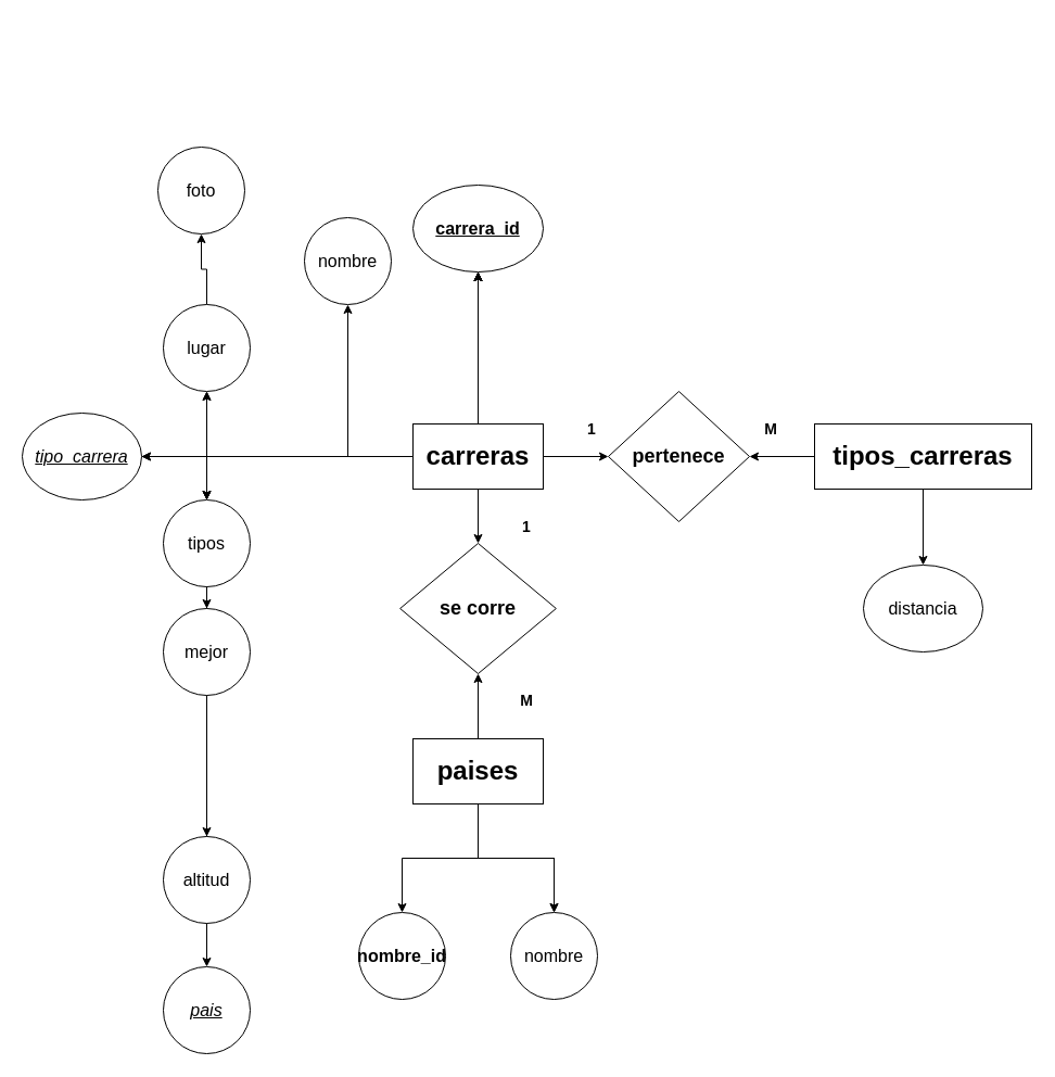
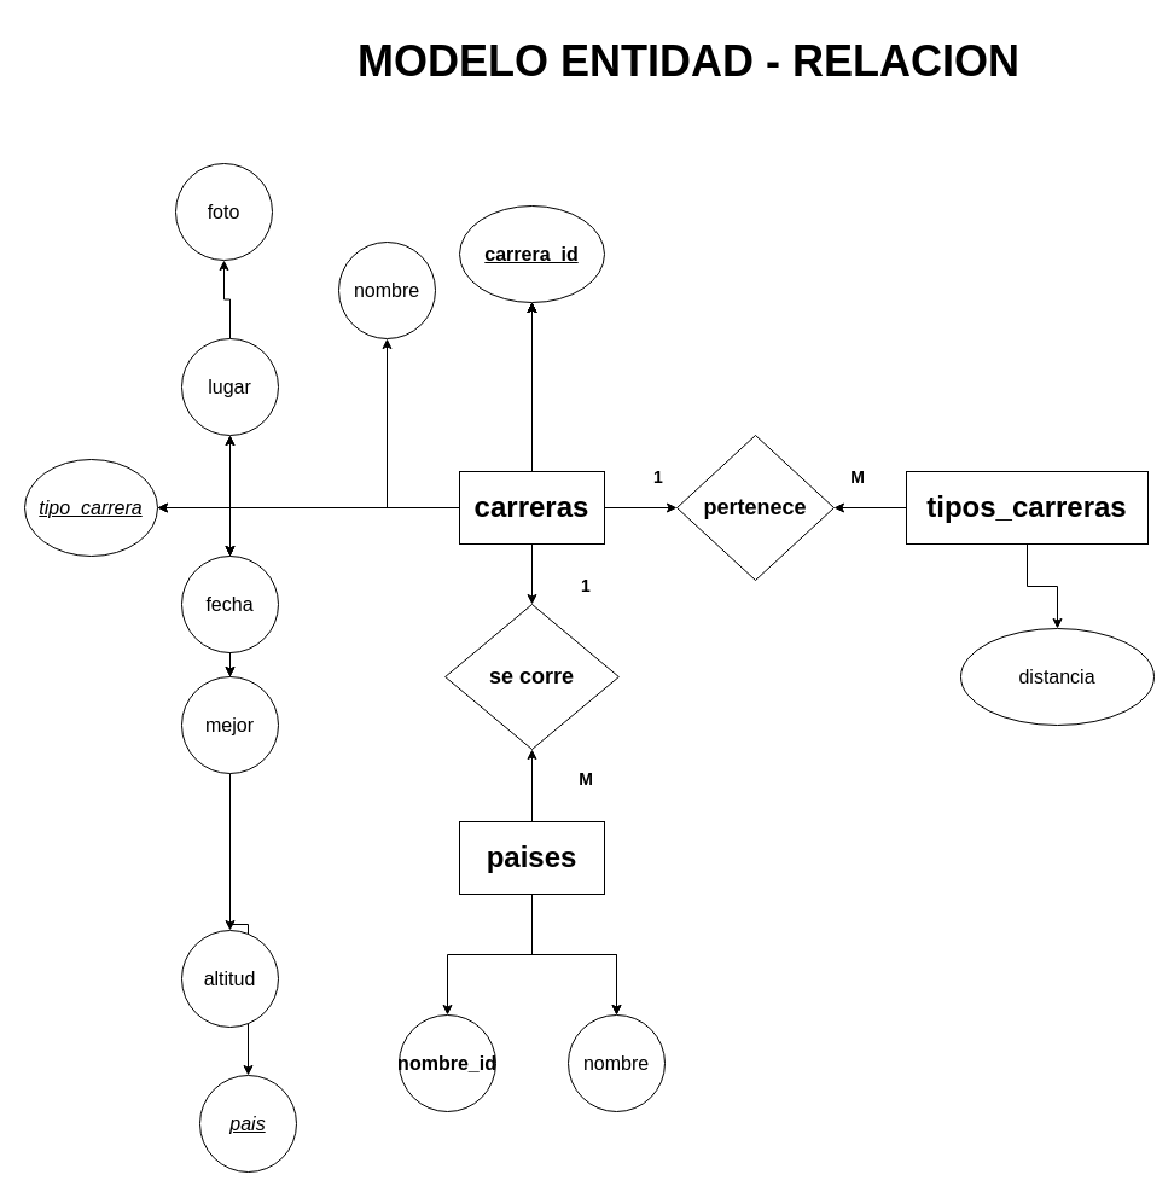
  <mxCell id="0" />
  <mxCell id="1" parent="0" />
  <mxCell id="2" value="" style="edgeStyle=orthogonalEdgeStyle;rounded=0;orthogonalLoop=1;jettySize=auto;html=1;" parent="1" source="18" target="27" edge="1"><mxGeometry relative="1" as="geometry" /></mxCell>
  <mxCell id="3" value="" style="edgeStyle=orthogonalEdgeStyle;rounded=0;orthogonalLoop=1;jettySize=auto;html=1;" parent="1" source="18" target="27" edge="1"><mxGeometry relative="1" as="geometry" /></mxCell>
  <mxCell id="4" value="" style="edgeStyle=orthogonalEdgeStyle;rounded=0;orthogonalLoop=1;jettySize=auto;html=1;" parent="1" source="18" target="27" edge="1"><mxGeometry relative="1" as="geometry" /></mxCell>
  <mxCell id="5" value="" style="edgeStyle=orthogonalEdgeStyle;rounded=0;orthogonalLoop=1;jettySize=auto;html=1;" parent="1" source="18" target="31" edge="1"><mxGeometry relative="1" as="geometry" /></mxCell>
  <mxCell id="6" value="" style="edgeStyle=orthogonalEdgeStyle;rounded=0;orthogonalLoop=1;jettySize=auto;html=1;" parent="1" source="18" target="47" edge="1"><mxGeometry relative="1" as="geometry" /></mxCell>
+ <mxCell id="7" value="" style="edgeStyle=orthogonalEdgeStyle;rounded=0;orthogonalLoop=1;jettySize=auto;html=1;" parent="1" source="18" target="49" edge="1"><mxGeometry relative="1" as="geometry" /></mxCell>
  <mxCell id="8" value="" style="edgeStyle=orthogonalEdgeStyle;rounded=0;orthogonalLoop=1;jettySize=auto;html=1;" parent="1" source="18" target="28" edge="1"><mxGeometry relative="1" as="geometry" /></mxCell>
  <mxCell id="9" value="" style="edgeStyle=orthogonalEdgeStyle;rounded=0;orthogonalLoop=1;jettySize=auto;html=1;" parent="1" source="18" target="29" edge="1"><mxGeometry relative="1" as="geometry" /></mxCell>
  <mxCell id="10" value="" style="edgeStyle=orthogonalEdgeStyle;rounded=0;orthogonalLoop=1;jettySize=auto;html=1;" parent="1" source="18" target="27" edge="1"><mxGeometry relative="1" as="geometry" /></mxCell>
  <mxCell id="11" value="" style="edgeStyle=orthogonalEdgeStyle;rounded=0;orthogonalLoop=1;jettySize=auto;html=1;" parent="1" source="18" target="27" edge="1"><mxGeometry relative="1" as="geometry" /></mxCell>
  <mxCell id="12" value="" style="edgeStyle=orthogonalEdgeStyle;rounded=0;orthogonalLoop=1;jettySize=auto;html=1;" parent="1" source="18" target="27" edge="1"><mxGeometry relative="1" as="geometry" /></mxCell>
  <mxCell id="13" value="" style="edgeStyle=orthogonalEdgeStyle;rounded=0;orthogonalLoop=1;jettySize=auto;html=1;" parent="1" source="31" target="37" edge="1"><mxGeometry relative="1" as="geometry" /></mxCell>
  <mxCell id="14" value="" style="edgeStyle=orthogonalEdgeStyle;rounded=0;orthogonalLoop=1;jettySize=auto;html=1;" parent="1" source="47" target="32" edge="1"><mxGeometry relative="1" as="geometry" /></mxCell>
  <mxCell id="15" value="" style="edgeStyle=orthogonalEdgeStyle;rounded=0;orthogonalLoop=1;jettySize=auto;html=1;" parent="1" source="18" target="33" edge="1"><mxGeometry relative="1" as="geometry" /></mxCell>
  <mxCell id="16" value="" style="edgeStyle=orthogonalEdgeStyle;rounded=0;orthogonalLoop=1;jettySize=auto;html=1;" parent="1" source="49" target="34" edge="1"><mxGeometry relative="1" as="geometry" /></mxCell>
  <mxCell id="17" value="" style="edgeStyle=orthogonalEdgeStyle;rounded=0;orthogonalLoop=1;jettySize=auto;html=1;" parent="1" source="37" target="35" edge="1"><mxGeometry relative="1" as="geometry" /></mxCell>
  <mxCell id="18" value="&lt;b&gt;&lt;font style=&quot;font-size: 24px;&quot;&gt;carreras&lt;/font&gt;&lt;/b&gt;" style="rounded=0;whiteSpace=wrap;html=1;" parent="1" vertex="1"><mxGeometry x="380" y="390" width="120" height="60" as="geometry" /></mxCell>
  <mxCell id="19" value="" style="edgeStyle=orthogonalEdgeStyle;rounded=0;orthogonalLoop=1;jettySize=auto;html=1;" parent="1" source="21" target="28" edge="1"><mxGeometry relative="1" as="geometry" /></mxCell>
  <mxCell id="20" value="" style="edgeStyle=orthogonalEdgeStyle;rounded=0;orthogonalLoop=1;jettySize=auto;html=1;" parent="1" source="21" target="42" edge="1"><mxGeometry relative="1" as="geometry" /></mxCell>
  <mxCell id="21" value="&lt;span style=&quot;font-size: 24px;&quot;&gt;&lt;b&gt;tipos_carreras&lt;/b&gt;&lt;/span&gt;" style="rounded=0;whiteSpace=wrap;html=1;" parent="1" vertex="1"><mxGeometry x="750" y="390" width="200" height="60" as="geometry" /></mxCell>
  <mxCell id="22" value="" style="edgeStyle=orthogonalEdgeStyle;rounded=0;orthogonalLoop=1;jettySize=auto;html=1;" parent="1" source="26" target="29" edge="1"><mxGeometry relative="1" as="geometry" /></mxCell>
  <mxCell id="23" value="" style="edgeStyle=orthogonalEdgeStyle;rounded=0;orthogonalLoop=1;jettySize=auto;html=1;" parent="1" source="26" target="40" edge="1"><mxGeometry relative="1" as="geometry" /></mxCell>
  <mxCell id="24" value="" style="edgeStyle=orthogonalEdgeStyle;rounded=0;orthogonalLoop=1;jettySize=auto;html=1;" parent="1" source="26" target="40" edge="1"><mxGeometry relative="1" as="geometry" /></mxCell>
  <mxCell id="25" value="" style="edgeStyle=orthogonalEdgeStyle;rounded=0;orthogonalLoop=1;jettySize=auto;html=1;" parent="1" source="26" target="41" edge="1"><mxGeometry relative="1" as="geometry" /></mxCell>
  <mxCell id="26" value="&lt;b&gt;&lt;font style=&quot;font-size: 24px;&quot;&gt;paises&lt;/font&gt;&lt;/b&gt;" style="rounded=0;whiteSpace=wrap;html=1;" parent="1" vertex="1"><mxGeometry x="380" y="680" width="120" height="60" as="geometry" /></mxCell>
  <mxCell id="27" value="&lt;b&gt;&lt;u&gt;&lt;font style=&quot;font-size: 16px;&quot;&gt;carrera_id&lt;/font&gt;&lt;/u&gt;&lt;/b&gt;" style="ellipse;whiteSpace=wrap;html=1;rounded=0;" parent="1" vertex="1"><mxGeometry x="380" y="170" width="120" height="80" as="geometry" /></mxCell>
  <mxCell id="28" value="&lt;font style=&quot;font-size: 18px;&quot;&gt;&lt;b&gt;pertenece&lt;/b&gt;&lt;/font&gt;" style="rhombus;whiteSpace=wrap;html=1;rounded=0;" parent="1" vertex="1"><mxGeometry x="560" y="360" width="130" height="120" as="geometry" /></mxCell>
  <mxCell id="29" value="&lt;font style=&quot;font-size: 18px;&quot;&gt;&lt;b&gt;se corre&lt;/b&gt;&lt;/font&gt;" style="rhombus;whiteSpace=wrap;html=1;rounded=0;" parent="1" vertex="1"><mxGeometry x="368.12" y="500" width="143.75" height="120" as="geometry" /></mxCell>
  <mxCell id="30" value="" style="edgeStyle=orthogonalEdgeStyle;rounded=0;orthogonalLoop=1;jettySize=auto;html=1;" parent="1" source="18" target="31" edge="1"><mxGeometry relative="1" as="geometry"><mxPoint x="380" y="420" as="sourcePoint" /><mxPoint x="190" y="320" as="targetPoint" /></mxGeometry></mxCell>
  <mxCell id="31" value="&lt;font style=&quot;font-size: 16px;&quot;&gt;&lt;u&gt;&lt;i&gt;tipo_carrera&lt;/i&gt;&lt;/u&gt;&lt;/font&gt;" style="ellipse;whiteSpace=wrap;html=1;rounded=0;" parent="1" vertex="1"><mxGeometry x="20" y="380" width="110" height="80" as="geometry" /></mxCell>
  <mxCell id="32" value="&lt;font style=&quot;font-size: 16px;&quot;&gt;altitud&lt;/font&gt;" style="ellipse;whiteSpace=wrap;html=1;rounded=0;" parent="1" vertex="1"><mxGeometry x="150" y="770" width="80" height="80" as="geometry" /></mxCell>
  <mxCell id="33" value="&lt;font style=&quot;font-size: 16px;&quot;&gt;nombre&lt;/font&gt;" style="ellipse;whiteSpace=wrap;html=1;rounded=0;" parent="1" vertex="1"><mxGeometry x="280" y="200" width="80" height="80" as="geometry" /></mxCell>
- <mxCell id="34" value="&lt;font style=&quot;font-size: 16px;&quot;&gt;&lt;u&gt;&lt;i&gt;pais&lt;/i&gt;&lt;/u&gt;&lt;/font&gt;" style="ellipse;whiteSpace=wrap;html=1;rounded=0;" parent="1" vertex="1"><mxGeometry x="150" y="890" width="80" height="80" as="geometry" /></mxCell>
+ <mxCell id="34" value="&lt;font style=&quot;font-size: 16px;&quot;&gt;&lt;u&gt;&lt;i&gt;pais&lt;/i&gt;&lt;/u&gt;&lt;/font&gt;" style="ellipse;whiteSpace=wrap;html=1;rounded=0;" parent="1" vertex="1"><mxGeometry x="165" y="890" width="80" height="80" as="geometry" /></mxCell>
  <mxCell id="35" value="&lt;font style=&quot;font-size: 16px;&quot;&gt;foto&lt;/font&gt;" style="ellipse;whiteSpace=wrap;html=1;rounded=0;" parent="1" vertex="1"><mxGeometry x="145" y="135" width="80" height="80" as="geometry" /></mxCell>
  <mxCell id="36" value="" style="edgeStyle=orthogonalEdgeStyle;rounded=0;orthogonalLoop=1;jettySize=auto;html=1;" parent="1" source="18" target="37" edge="1"><mxGeometry relative="1" as="geometry"><mxPoint x="380" y="420" as="sourcePoint" /><mxPoint x="190" y="210" as="targetPoint" /></mxGeometry></mxCell>
  <mxCell id="37" value="&lt;font style=&quot;font-size: 16px;&quot;&gt;lugar&lt;/font&gt;" style="ellipse;whiteSpace=wrap;html=1;rounded=0;" parent="1" vertex="1"><mxGeometry x="150" y="280" width="80" height="80" as="geometry" /></mxCell>
  <mxCell id="38" value="&lt;font style=&quot;font-size: 14px;&quot;&gt;&lt;b&gt;1&lt;/b&gt;&lt;/font&gt;" style="text;strokeColor=none;align=center;fillColor=none;html=1;verticalAlign=middle;whiteSpace=wrap;rounded=0;" parent="1" vertex="1"><mxGeometry x="515" y="380" width="60" height="30" as="geometry" /></mxCell>
  <mxCell id="39" value="&lt;font style=&quot;font-size: 14px;&quot;&gt;&lt;b&gt;M&lt;/b&gt;&lt;/font&gt;" style="text;strokeColor=none;align=center;fillColor=none;html=1;verticalAlign=middle;whiteSpace=wrap;rounded=0;" parent="1" vertex="1"><mxGeometry x="680" y="380" width="60" height="30" as="geometry" /></mxCell>
  <mxCell id="40" value="&lt;font style=&quot;font-size: 16px;&quot;&gt;nombre&lt;/font&gt;" style="ellipse;whiteSpace=wrap;html=1;rounded=0;" parent="1" vertex="1"><mxGeometry x="470" y="840" width="80" height="80" as="geometry" /></mxCell>
  <mxCell id="41" value="&lt;b&gt;&lt;font style=&quot;font-size: 16px;&quot;&gt;nombre_id&lt;/font&gt;&lt;/b&gt;" style="ellipse;whiteSpace=wrap;html=1;rounded=0;" parent="1" vertex="1"><mxGeometry x="330" y="840" width="80" height="80" as="geometry" /></mxCell>
- <mxCell id="42" value="&lt;font style=&quot;font-size: 16px;&quot;&gt;distancia&lt;/font&gt;" style="ellipse;whiteSpace=wrap;html=1;rounded=0;" parent="1" vertex="1"><mxGeometry x="795" y="520" width="110" height="80" as="geometry" /></mxCell>
+ <mxCell id="42" value="&lt;font style=&quot;font-size: 16px;&quot;&gt;distancia&lt;/font&gt;" style="ellipse;whiteSpace=wrap;html=1;rounded=0;" parent="1" vertex="1"><mxGeometry x="795" y="520" width="160" height="80" as="geometry" /></mxCell>
  <mxCell id="43" value="&lt;span style=&quot;font-size: 14px;&quot;&gt;&lt;b&gt;1&lt;/b&gt;&lt;/span&gt;" style="text;strokeColor=none;align=center;fillColor=none;html=1;verticalAlign=middle;whiteSpace=wrap;rounded=0;" parent="1" vertex="1"><mxGeometry x="455" y="470" width="60" height="30" as="geometry" /></mxCell>
  <mxCell id="44" value="&lt;span style=&quot;font-size: 14px;&quot;&gt;&lt;b&gt;M&lt;/b&gt;&lt;/span&gt;" style="text;strokeColor=none;align=center;fillColor=none;html=1;verticalAlign=middle;whiteSpace=wrap;rounded=0;" parent="1" vertex="1"><mxGeometry x="455" y="630" width="60" height="30" as="geometry" /></mxCell>
  <mxCell id="45" value="" style="edgeStyle=orthogonalEdgeStyle;rounded=0;orthogonalLoop=1;jettySize=auto;html=1;" parent="1" source="18" target="47" edge="1"><mxGeometry relative="1" as="geometry"><mxPoint x="380" y="420" as="sourcePoint" /><mxPoint x="190" y="980" as="targetPoint" /></mxGeometry></mxCell>
  <mxCell id="46" value="" style="edgeStyle=orthogonalEdgeStyle;rounded=0;orthogonalLoop=1;jettySize=auto;html=1;" parent="1" source="18" target="47" edge="1"><mxGeometry relative="1" as="geometry"><mxPoint x="380" y="420" as="sourcePoint" /><mxPoint x="190" y="870" as="targetPoint" /></mxGeometry></mxCell>
- <mxCell id="47" value="&lt;font style=&quot;font-size: 16px;&quot;&gt;tipos&lt;/font&gt;" style="ellipse;whiteSpace=wrap;html=1;rounded=0;" parent="1" vertex="1"><mxGeometry x="150" y="460" width="80" height="80" as="geometry" /></mxCell>
+ <mxCell id="47" value="&lt;font style=&quot;font-size: 16px;&quot;&gt;fecha&lt;/font&gt;" style="ellipse;whiteSpace=wrap;html=1;rounded=0;" parent="1" vertex="1"><mxGeometry x="150" y="460" width="80" height="80" as="geometry" /></mxCell>
  <mxCell id="48" value="" style="edgeStyle=orthogonalEdgeStyle;rounded=0;orthogonalLoop=1;jettySize=auto;html=1;" parent="1" source="47" target="49" edge="1"><mxGeometry relative="1" as="geometry"><mxPoint x="190" y="540" as="sourcePoint" /><mxPoint x="190" y="980" as="targetPoint" /></mxGeometry></mxCell>
  <mxCell id="49" value="&lt;font style=&quot;font-size: 16px;&quot;&gt;mejor&lt;/font&gt;" style="ellipse;whiteSpace=wrap;html=1;rounded=0;" parent="1" vertex="1"><mxGeometry x="150" y="560" width="80" height="80" as="geometry" /></mxCell>
+ <mxCell id="50" value="&lt;font style=&quot;font-size: 36px;&quot;&gt;&lt;b style=&quot;&quot;&gt;MODELO ENTIDAD - RELACION&lt;/b&gt;&lt;/font&gt;" style="text;strokeColor=none;align=center;fillColor=none;html=1;verticalAlign=middle;whiteSpace=wrap;rounded=0;" parent="1" vertex="1"><mxGeometry x="260" y="20" width="620" height="60" as="geometry" /></mxCell>
